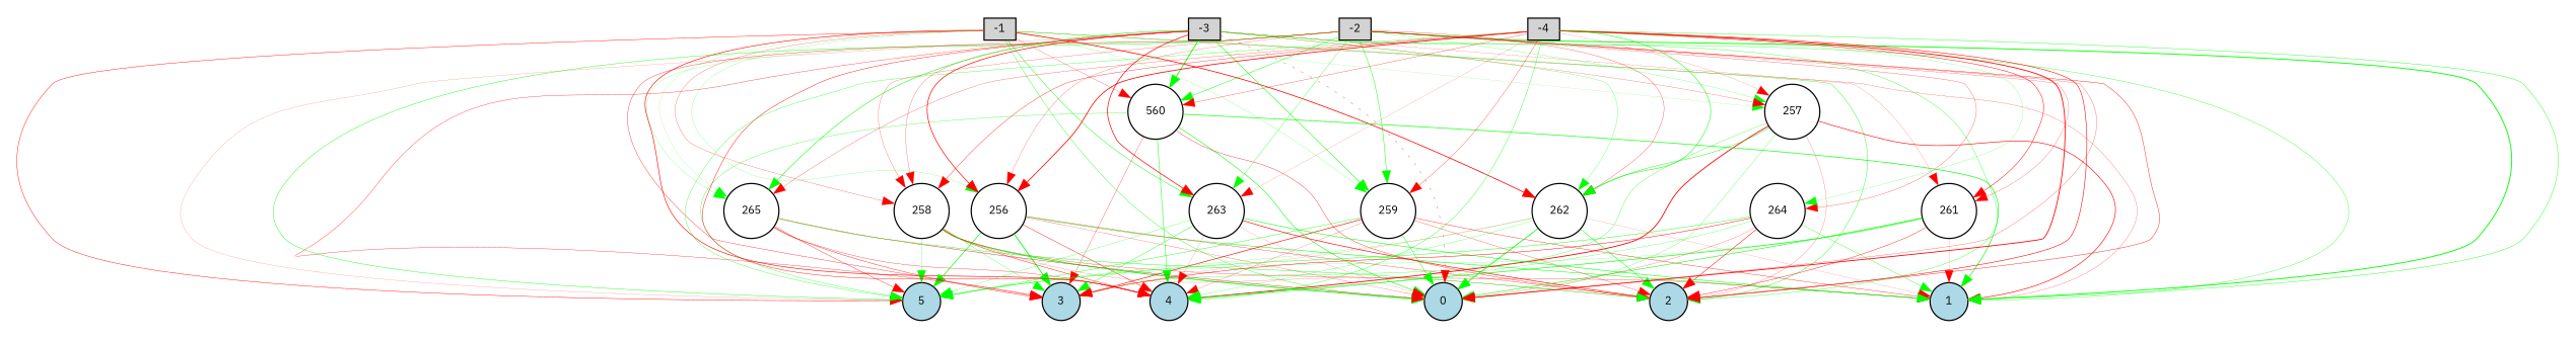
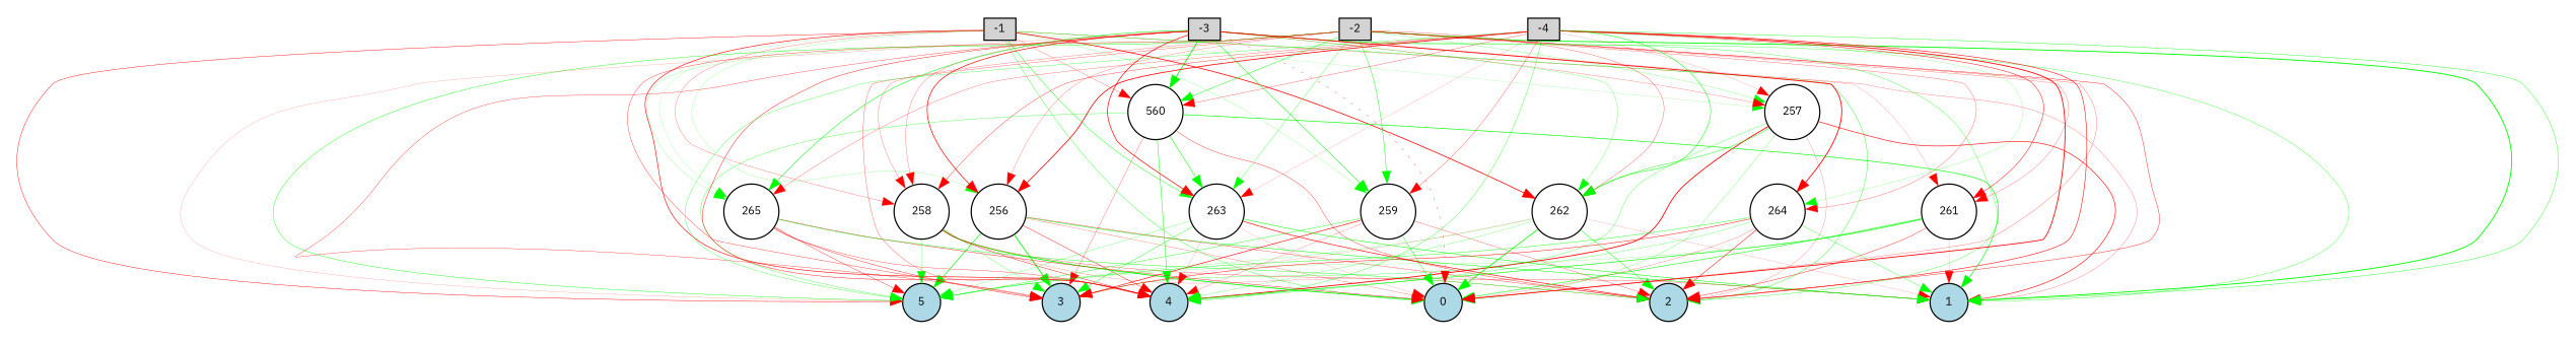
  digraph {
    fontname="IBM Plex Sans"
    node [fillcolor=white fontname="IBM Plex Sans" fontsize=9 shape=circle style=filled]
    edge [color=red fontname="IBM Plex Sans" style=solid]
    -1 [fillcolor=lightgray height=0.2 shape=box width=0.2]
    0 [fillcolor=lightblue height=0.2 width=0.2]
    1 [fillcolor=lightblue height=0.2 width=0.2]
    2 [fillcolor=lightblue height=0.2 width=0.2]
    4 [fillcolor=lightblue height=0.2 width=0.2]
    5 [fillcolor=lightblue height=0.2 width=0.2]
    256 [height=0.2 width=0.2]
    257 [height=0.2 width=0.2]
    258 [height=0.2 width=0.2]
    259 [height=0.2 width=0.2]
    n11 [height=0.2 label=560 width=0.2]
    262 [height=0.2 width=0.2]
    263 [height=0.2 width=0.2]
    265 [height=0.2 width=0.2]
    3 [fillcolor=lightblue height=0.2 width=0.2]
    261 [height=0.2 width=0.2]
    264 [height=0.2 width=0.2]
    -2 [fillcolor=lightgray height=0.2 shape=box width=0.2]
    -3 [fillcolor=lightgray height=0.2 shape=box width=0.2]
    -4 [fillcolor=lightgray height=0.2 shape=box width=0.2]
    -1 -> 0 [color=green penwidth=0.28903254340922824]
    -1 -> 1 [penwidth=0.17693262420104572]
    -1 -> 2 [color=green penwidth=0.30693773338336605]
    -1 -> 4 [penwidth=0.49445971510195885]
    -1 -> 5 [penwidth=0.3438206953857207]
    -1 -> 256 [color=green penwidth=0.13489678737119018]
    -1 -> 257 [color=green penwidth=0.1073246706916017]
    -1 -> 258 [penwidth=0.18540436084983336]
    -1 -> 259 [color=green penwidth=0.1436061197172504]
    -1 -> n11 [penwidth=0.19277760232049282]
    -1 -> 262 [penwidth=0.6168947385202177]
    -1 -> 263 [color=green penwidth=0.3599352203876981]
    -1 -> 265 [color=green penwidth=0.10719147776135218]
    256 -> 0 [penwidth=0.18121855868380354]
    256 -> 1 [color=green penwidth=0.40737383855822484]
    256 -> 2 [penwidth=0.25152026831713237]
    256 -> 4 [penwidth=0.3348061140877472]
    256 -> 5 [color=green penwidth=0.5467735089486683]
    256 -> 3 [color=green penwidth=0.7061828858585261]
    257 -> 0 [color=green penwidth=0.1972916903047357]
    257 -> 1 [penwidth=0.4911132632882098]
    257 -> 2 [penwidth=0.157706788332661]
    257 -> 4 [penwidth=0.6984489863146602]
    257 -> 262 [color=green penwidth=0.3502584704197552]
    257 -> 3 [color=green penwidth=0.2421916405671492]
    258 -> 0 [color=green penwidth=0.7029076986156154]
    258 -> 1 [penwidth=0.23295388095716746]
    258 -> 2 [penwidth=0.1469222621375158]
    258 -> 4 [penwidth=0.34443725536586456]
    258 -> 5 [color=green penwidth=0.1789941905785409]
    258 -> 3 [color=green penwidth=0.21240218796181504]
    259 -> 0 [color=green penwidth=0.3404268356072553]
-   259 -> 1 [penwidth=0.2882113571561201]
    259 -> 2 [penwidth=0.2182064304372028]
    259 -> 4 [penwidth=0.1637733597504774]
    259 -> 5 [color=green penwidth=0.32140100005455985]
    259 -> 3 [penwidth=0.5021941105414722]
-   n11 -> 0 [color=green penwidth=0.4354722955339305]
+   n11 -> 263 [color=green penwidth=0.4354722955339305]
    n11 -> 1 [color=green penwidth=0.5188971457953161]
    n11 -> 2 [penwidth=0.2858603922700278]
    n11 -> 4 [color=green penwidth=0.3849111204408111]
    n11 -> 5 [color=green penwidth=0.24894112381262798]
    n11 -> 3 [penwidth=0.2188147362452863]
    262 -> 0 [color=green penwidth=0.6339903486367459]
    262 -> 1 [penwidth=0.10678859281744575]
    262 -> 2 [color=green penwidth=0.3869261537488915]
    262 -> 4 [color=green penwidth=0.19177804812678115]
    262 -> 5 [color=green penwidth=0.1650922613630094]
    262 -> 3 [penwidth=0.10349062579021649]
    263 -> 0 [penwidth=0.10734521123876097]
    263 -> 1 [color=green penwidth=0.42804405949947666]
    263 -> 2 [penwidth=0.5169915087053161]
    263 -> 4 [penwidth=0.12126672804218751]
    263 -> 5 [color=green penwidth=0.19507695758594484]
    263 -> 3 [color=green penwidth=0.32011243029974]
    265 -> 0 [penwidth=0.3138318956006516]
    265 -> 2 [color=green penwidth=0.33129291387476634]
    265 -> 4 [penwidth=0.24701464507919105]
    265 -> 5 [penwidth=0.2857204239474369]
    265 -> 3 [penwidth=0.3190924639140533]
    261 -> 0 [color=green penwidth=0.4406043859693577]
    261 -> 1 [penwidth=0.12268688871392251]
    261 -> 2 [penwidth=0.32587270448903266]
    261 -> 4 [color=green penwidth=0.5100719821575403]
    261 -> 5 [color=green penwidth=0.13662404820476143]
    264 -> 0 [penwidth=0.17061631505825048]
    264 -> 1 [color=green penwidth=0.27457853141999644]
    264 -> 2 [penwidth=0.41228436330843976]
    264 -> 4 [color=green penwidth=0.2078781183845994]
    264 -> 5 [color=green penwidth=0.3360152372286923]
    264 -> 3 [penwidth=0.37548518354304017]
    -2 -> 0 [penwidth=0.19523865147781155]
    -2 -> 1 [color=green penwidth=0.7248350223644496]
    -2 -> 2 [penwidth=0.3274654208961971]
+   -2 -> 4 [penwidth=0.22430758671449164]
    -2 -> 5 [color=green penwidth=0.32719968661361565]
    -2 -> 256 [penwidth=0.17234825251488906]
    -2 -> 257 [color=green penwidth=0.16919008944805636]
    -2 -> 258 [penwidth=0.18414687405153124]
    -2 -> 259 [color=green penwidth=0.36286492004914295]
    -2 -> n11 [color=green penwidth=0.37171433149776656]
    -2 -> 262 [penwidth=0.224074552048953]
    -2 -> 263 [color=green penwidth=0.248785744736416]
    -2 -> 265 [color=green penwidth=0.13534546206522619]
    -2 -> 3 [penwidth=0.2770203505025557]
    -2 -> 261 [penwidth=0.18225942461337463]
    -2 -> 264 [penwidth=0.2071511154315112]
    -3 -> 0 [penwidth=0.2510001827085925 style=dotted]
    -3 -> 1 [color=green penwidth=0.2651738870547852]
    -3 -> 2 [color=green penwidth=0.2638945932308028]
    -3 -> 4 [penwidth=0.3449688878008319]
    -3 -> 5 [penwidth=0.1111073702960354]
    -3 -> 256 [penwidth=0.5530459772413725]
    -3 -> 257 [penwidth=0.17464956788365654]
    -3 -> 258 [penwidth=0.19090656413165266]
    -3 -> 259 [color=green penwidth=0.428096861542019]
    -3 -> n11 [color=green penwidth=0.6599927429430963]
    -3 -> 262 [color=green penwidth=0.19759754530410734]
    -3 -> 263 [penwidth=0.5600424236365245]
    -3 -> 265 [color=green penwidth=0.4258501485476269]
    -3 -> 3 [penwidth=0.2557902100439843]
    -3 -> 261 [penwidth=0.128395168404248]
+   -3 -> 264 [penwidth=0.695427429829726]
    -4 -> 0 [penwidth=0.6805800031057853]
    -4 -> 1 [color=green penwidth=0.31269338067818897]
    -4 -> 2 [penwidth=0.4529993245986783]
    -4 -> 4 [color=green penwidth=0.28221221537296337]
    -4 -> 5 [color=green penwidth=0.24670869443188445]
    -4 -> 256 [penwidth=0.6416652249496725]
    -4 -> 257 [penwidth=0.11328258613671616]
    -4 -> 258 [penwidth=0.28293227572758495]
    -4 -> 259 [penwidth=0.22335514809693602]
    -4 -> n11 [penwidth=0.22307662759731484]
    -4 -> 262 [color=green penwidth=0.4159228390535604]
    -4 -> 263 [penwidth=0.1130287884411942]
    -4 -> 265 [penwidth=0.199080649710134]
    -4 -> 261 [penwidth=0.382221658161775]
    -4 -> 264 [color=green penwidth=0.14806561434134569]
  }
